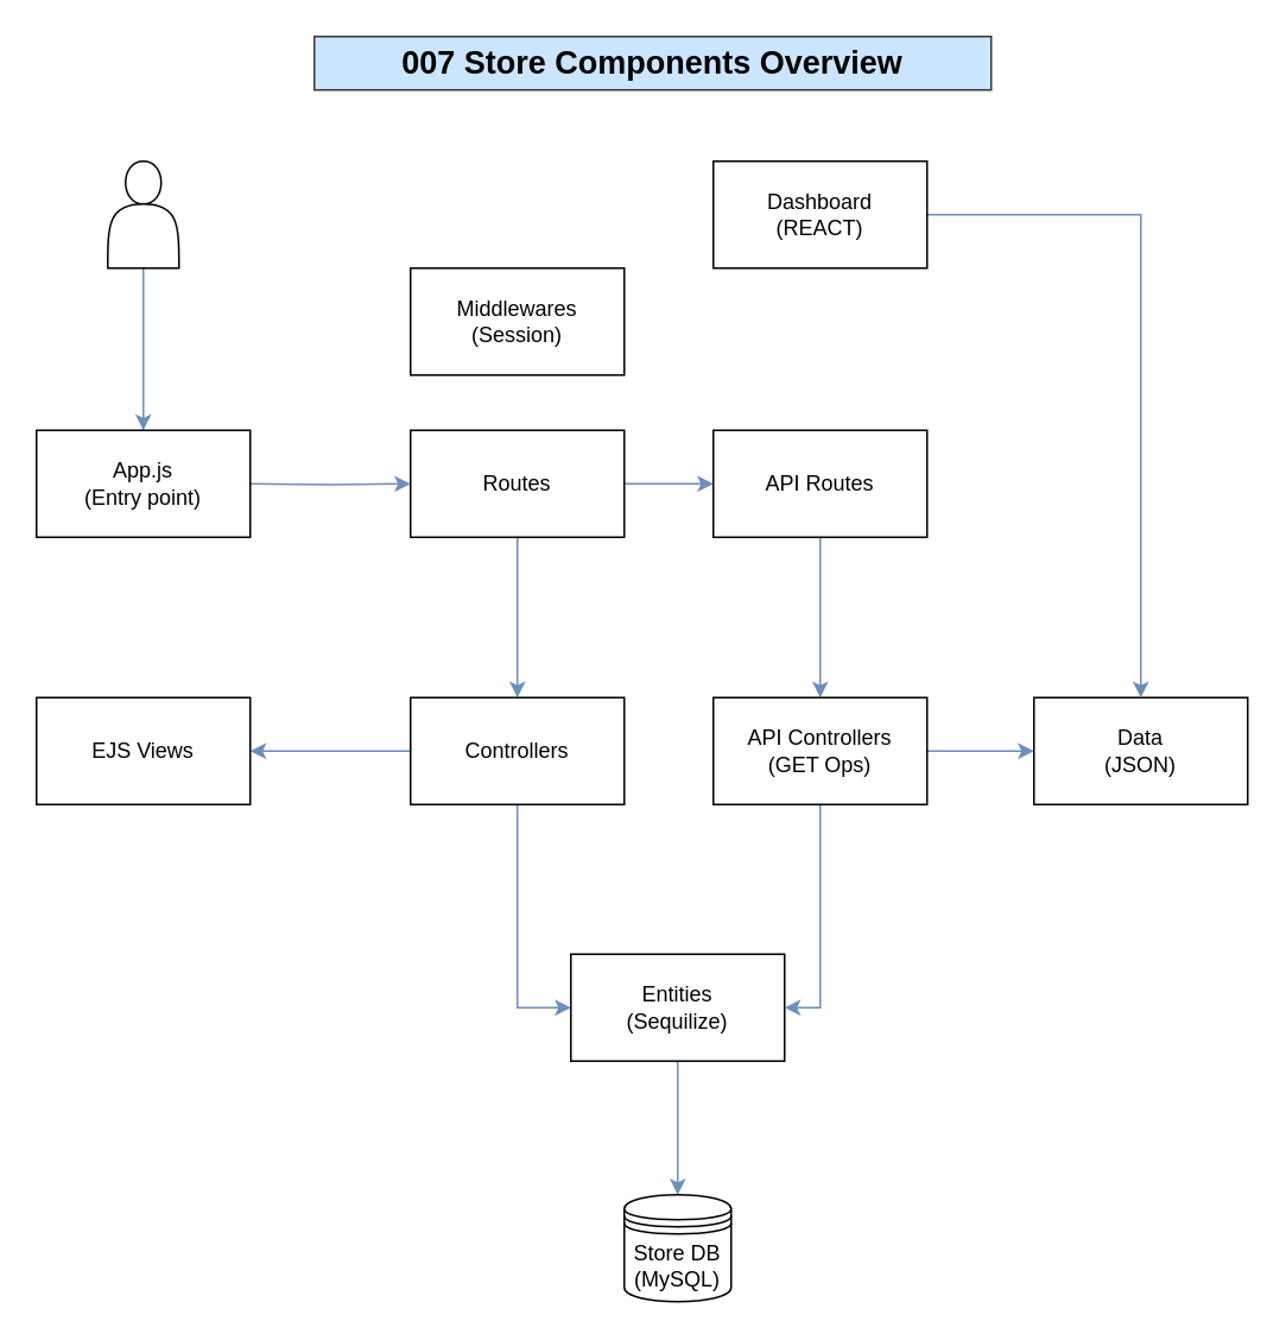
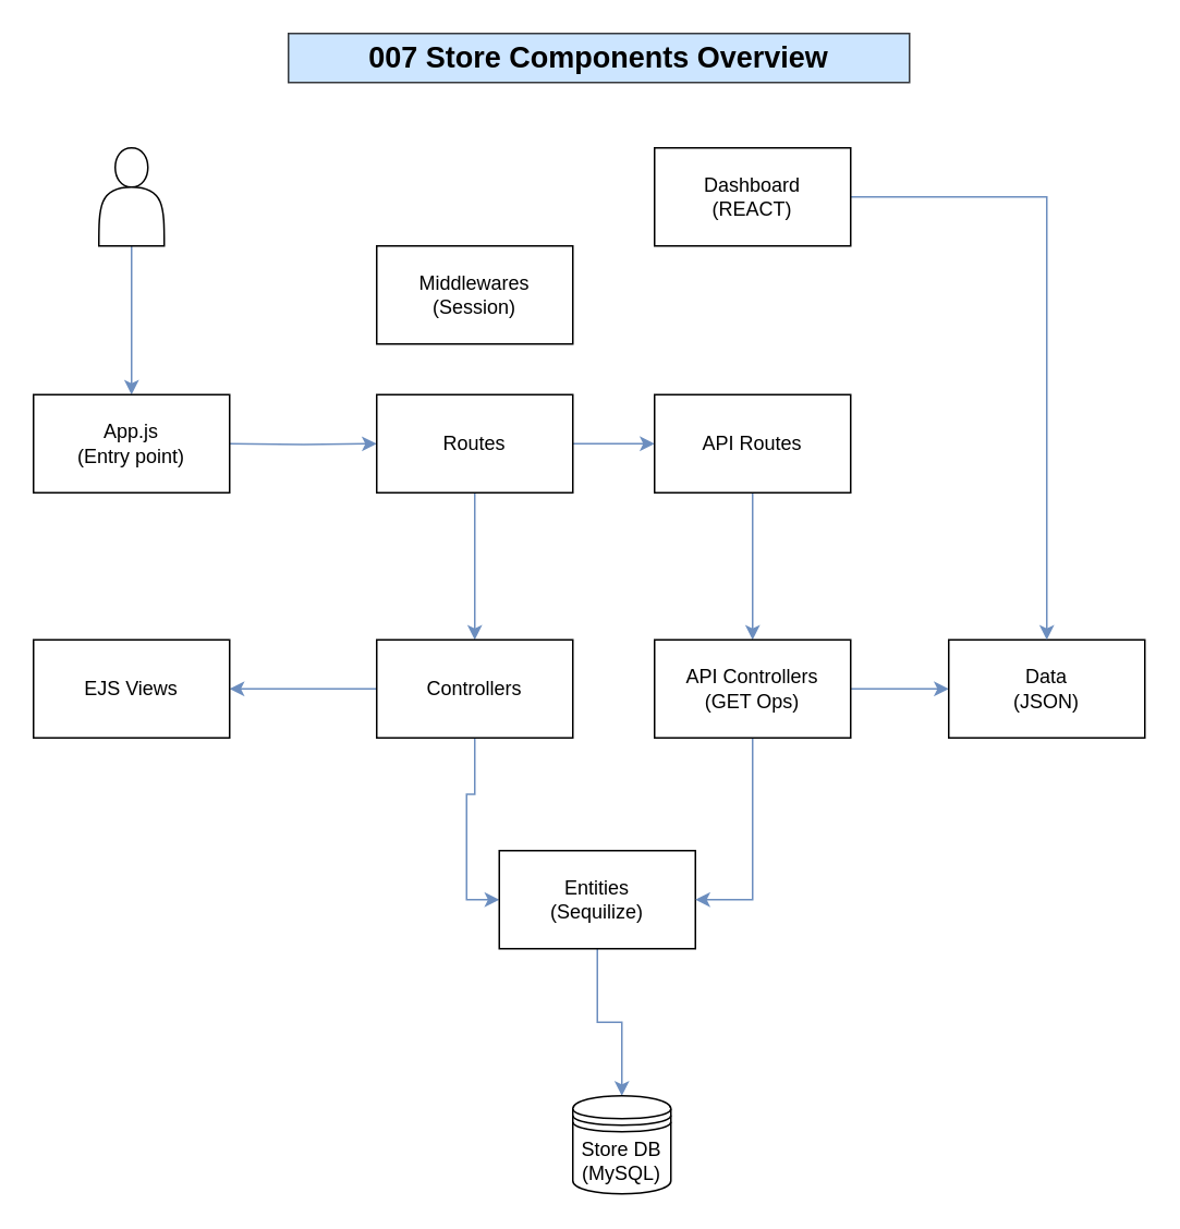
  <mxCell id="0" />
  <mxCell id="1" parent="0" />
  <mxCell id="2" value="" style="edgeStyle=orthogonalEdgeStyle;rounded=0;orthogonalLoop=1;jettySize=auto;html=1;fillColor=#dae8fc;strokeColor=#6c8ebf;" parent="1" target="7" edge="1"><mxGeometry relative="1" as="geometry"><mxPoint x="140" y="271" as="sourcePoint" /></mxGeometry></mxCell>
  <mxCell id="3" value="" style="edgeStyle=orthogonalEdgeStyle;rounded=0;orthogonalLoop=1;jettySize=auto;html=1;fillColor=#dae8fc;strokeColor=#6c8ebf;" parent="1" source="4" edge="1"><mxGeometry relative="1" as="geometry"><mxPoint x="80" y="241" as="targetPoint" /></mxGeometry></mxCell>
  <mxCell id="4" value="" style="shape=actor;whiteSpace=wrap;html=1;" parent="1" vertex="1"><mxGeometry x="60" y="90" width="40" height="60" as="geometry" /></mxCell>
  <mxCell id="5" value="" style="edgeStyle=orthogonalEdgeStyle;rounded=0;orthogonalLoop=1;jettySize=auto;html=1;fillColor=#dae8fc;strokeColor=#6c8ebf;" parent="1" source="7" target="10" edge="1"><mxGeometry relative="1" as="geometry" /></mxCell>
  <mxCell id="6" value="" style="edgeStyle=orthogonalEdgeStyle;rounded=0;orthogonalLoop=1;jettySize=auto;html=1;fillColor=#dae8fc;strokeColor=#6c8ebf;" parent="1" source="7" target="17" edge="1"><mxGeometry relative="1" as="geometry" /></mxCell>
  <mxCell id="7" value="Routes" style="rounded=0;whiteSpace=wrap;html=1;" parent="1" vertex="1"><mxGeometry x="230" y="241" width="120" height="60" as="geometry" /></mxCell>
  <mxCell id="8" value="" style="edgeStyle=orthogonalEdgeStyle;rounded=0;orthogonalLoop=1;jettySize=auto;html=1;entryX=0;entryY=0.5;entryDx=0;entryDy=0;fillColor=#dae8fc;strokeColor=#6c8ebf;" parent="1" source="10" target="12" edge="1"><mxGeometry relative="1" as="geometry" /></mxCell>
  <mxCell id="9" value="" style="edgeStyle=orthogonalEdgeStyle;rounded=0;orthogonalLoop=1;jettySize=auto;html=1;fillColor=#dae8fc;strokeColor=#6c8ebf;" parent="1" source="10" target="14" edge="1"><mxGeometry relative="1" as="geometry" /></mxCell>
  <mxCell id="10" value="Controllers" style="rounded=0;whiteSpace=wrap;html=1;" parent="1" vertex="1"><mxGeometry x="230" y="391" width="120" height="60" as="geometry" /></mxCell>
  <mxCell id="11" value="" style="edgeStyle=orthogonalEdgeStyle;rounded=0;orthogonalLoop=1;jettySize=auto;html=1;fillColor=#dae8fc;strokeColor=#6c8ebf;" parent="1" source="12" target="13" edge="1"><mxGeometry relative="1" as="geometry" /></mxCell>
- <mxCell id="12" value="Entities&lt;br&gt;(Sequilize)" style="rounded=0;whiteSpace=wrap;html=1;" parent="1" vertex="1"><mxGeometry x="320" y="535" width="120" height="60" as="geometry" /></mxCell>
+ <mxCell id="12" value="Entities&lt;br&gt;(Sequilize)" style="rounded=0;whiteSpace=wrap;html=1;" parent="1" vertex="1"><mxGeometry x="305" y="520" width="120" height="60" as="geometry" /></mxCell>
  <mxCell id="13" value="Store DB&lt;br&gt;(MySQL)" style="shape=datastore;whiteSpace=wrap;html=1;" parent="1" vertex="1"><mxGeometry x="350" y="670" width="60" height="60" as="geometry" /></mxCell>
  <mxCell id="14" value="EJS Views" style="rounded=0;whiteSpace=wrap;html=1;" parent="1" vertex="1"><mxGeometry x="20" y="391" width="120" height="60" as="geometry" /></mxCell>
  <mxCell id="15" value="App.js&lt;br&gt;(Entry point)" style="rounded=0;whiteSpace=wrap;html=1;" parent="1" vertex="1"><mxGeometry x="20" y="241" width="120" height="60" as="geometry" /></mxCell>
  <mxCell id="16" value="" style="edgeStyle=orthogonalEdgeStyle;rounded=0;orthogonalLoop=1;jettySize=auto;html=1;fillColor=#dae8fc;strokeColor=#6c8ebf;" parent="1" source="17" target="20" edge="1"><mxGeometry relative="1" as="geometry" /></mxCell>
  <mxCell id="17" value="API Routes" style="rounded=0;whiteSpace=wrap;html=1;" parent="1" vertex="1"><mxGeometry x="400" y="241" width="120" height="60" as="geometry" /></mxCell>
  <mxCell id="18" style="edgeStyle=orthogonalEdgeStyle;rounded=0;orthogonalLoop=1;jettySize=auto;html=1;entryX=1;entryY=0.5;entryDx=0;entryDy=0;exitX=0.5;exitY=1;exitDx=0;exitDy=0;fillColor=#dae8fc;strokeColor=#6c8ebf;" parent="1" source="20" target="12" edge="1"><mxGeometry relative="1" as="geometry" /></mxCell>
  <mxCell id="19" value="" style="edgeStyle=orthogonalEdgeStyle;rounded=0;orthogonalLoop=1;jettySize=auto;html=1;fillColor=#dae8fc;strokeColor=#6c8ebf;" parent="1" source="20" target="21" edge="1"><mxGeometry relative="1" as="geometry" /></mxCell>
  <mxCell id="20" value="API Controllers&lt;br&gt;(GET Ops)" style="rounded=0;whiteSpace=wrap;html=1;" parent="1" vertex="1"><mxGeometry x="400" y="391" width="120" height="60" as="geometry" /></mxCell>
  <mxCell id="21" value="Data&lt;br&gt;(JSON)" style="rounded=0;whiteSpace=wrap;html=1;" parent="1" vertex="1"><mxGeometry x="580" y="391" width="120" height="60" as="geometry" /></mxCell>
  <mxCell id="22" value="007 Store Components Overview" style="text;html=1;strokeColor=#36393d;fillColor=#cce5ff;align=center;verticalAlign=middle;whiteSpace=wrap;rounded=0;fontSize=18;fontStyle=1" parent="1" vertex="1"><mxGeometry x="176" y="20" width="380" height="30" as="geometry" /></mxCell>
  <mxCell id="23" value="" style="edgeStyle=orthogonalEdgeStyle;rounded=0;orthogonalLoop=1;jettySize=auto;html=1;fillColor=#dae8fc;strokeColor=#6c8ebf;" parent="1" source="24" target="21" edge="1"><mxGeometry relative="1" as="geometry" /></mxCell>
  <mxCell id="24" value="Dashboard&lt;br&gt;(REACT)" style="rounded=0;whiteSpace=wrap;html=1;" parent="1" vertex="1"><mxGeometry x="400" y="90" width="120" height="60" as="geometry" /></mxCell>
  <mxCell id="25" value="Middlewares&lt;br&gt;(Session)" style="rounded=0;whiteSpace=wrap;html=1;" parent="1" vertex="1"><mxGeometry x="230" y="150" width="120" height="60" as="geometry" /></mxCell>
